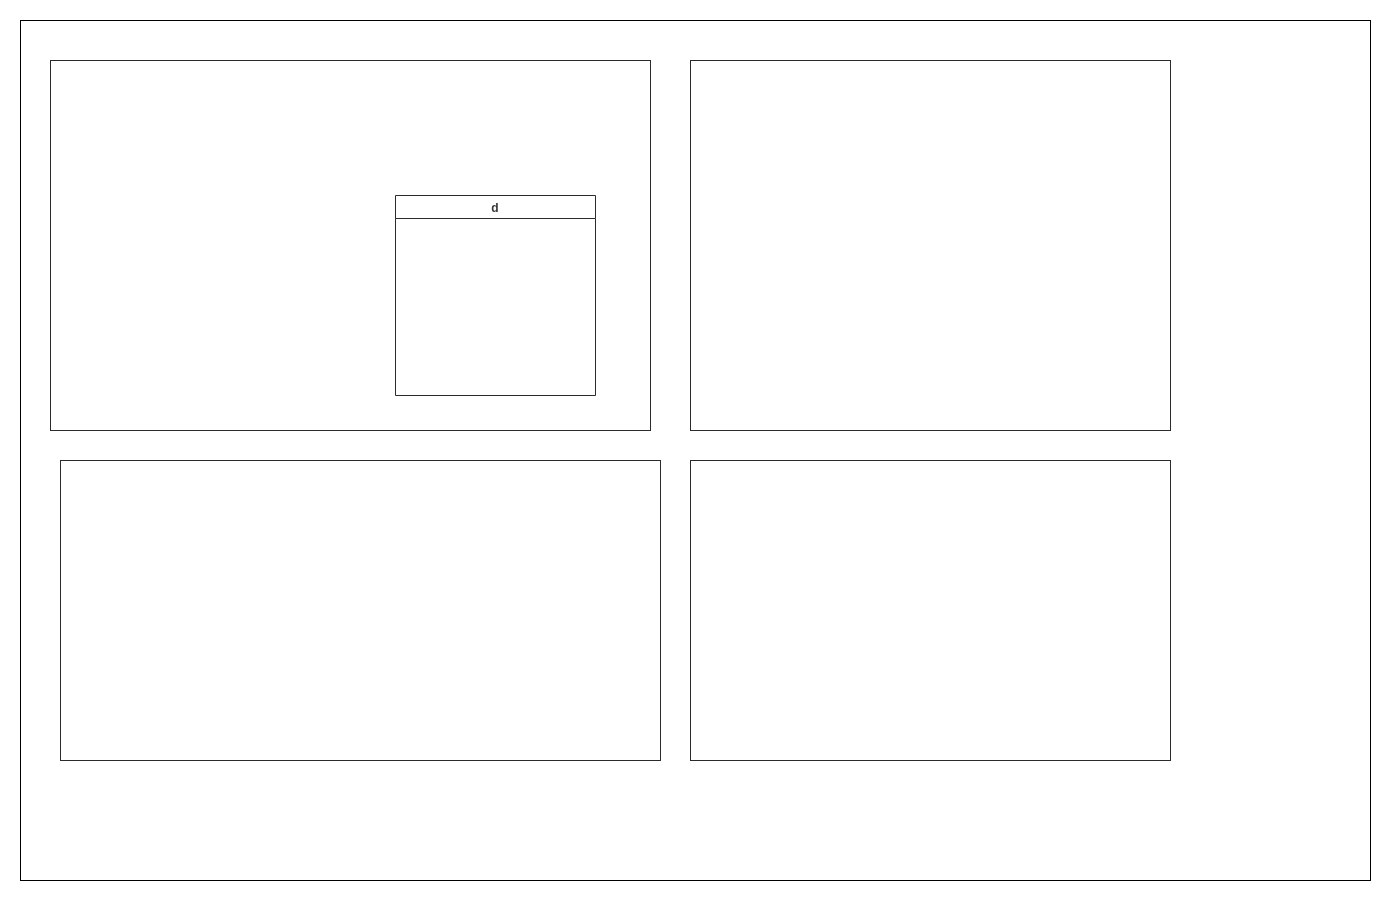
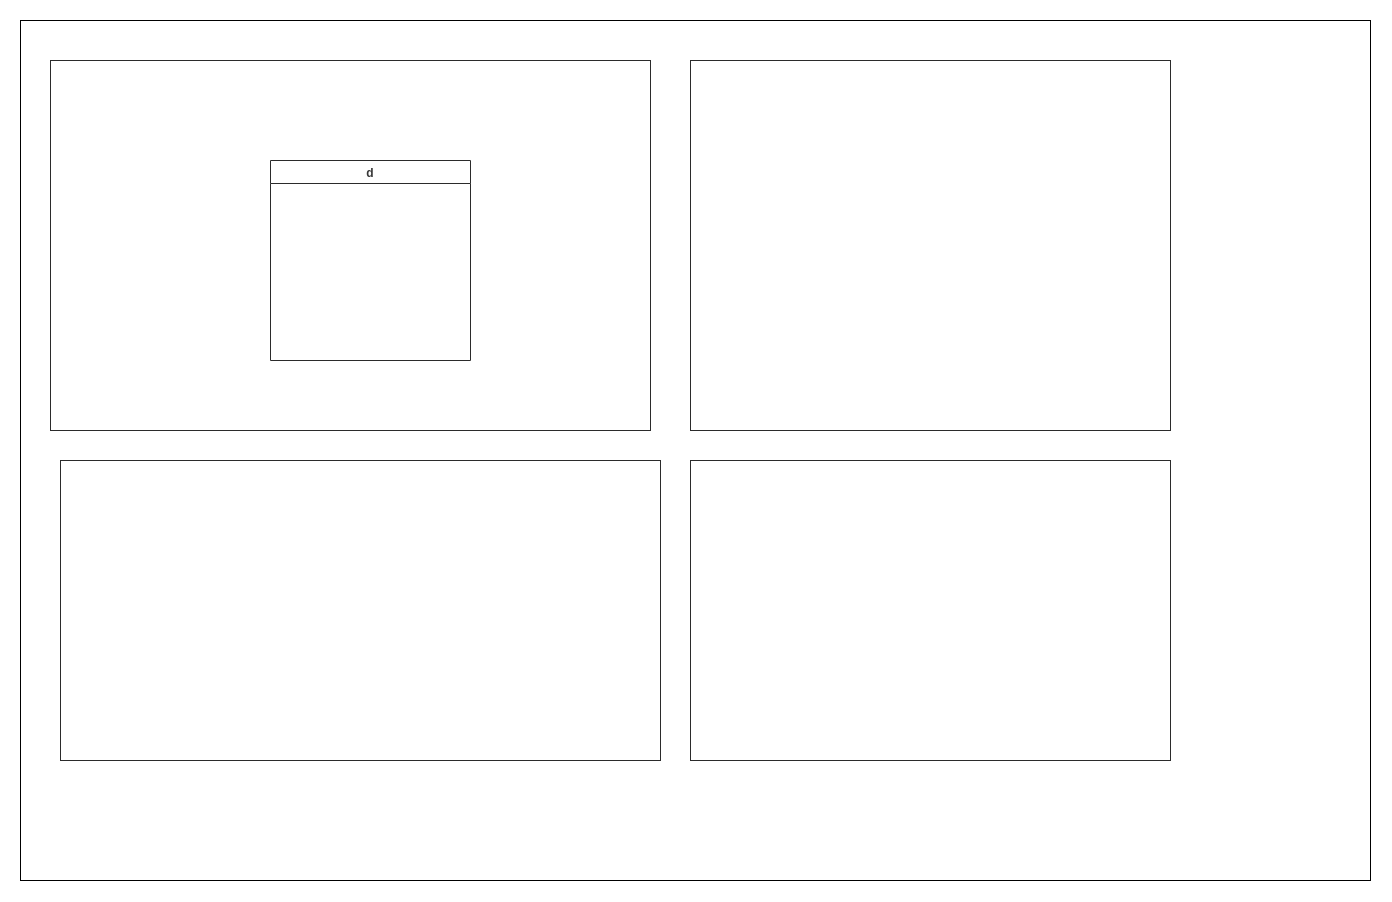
  <mxCell id="0" />
  <mxCell id="1" parent="0" />
  <mxCell id="2" value="" style="rounded=0;whiteSpace=wrap;html=1;fillColor=#FFFFFF;" parent="1" vertex="1"><mxGeometry x="20" y="20" width="1350" height="860" as="geometry" /></mxCell>
  <mxCell id="3" value="" style="rounded=0;whiteSpace=wrap;html=1;fillColor=#FFFFFF;strokeColor=#2B2B2B;" parent="1" vertex="1"><mxGeometry x="50" y="60" width="600" height="370" as="geometry" /></mxCell>
  <mxCell id="4" value="" style="rounded=0;whiteSpace=wrap;html=1;fillColor=#FFFFFF;strokeColor=#2B2B2B;" parent="1" vertex="1"><mxGeometry x="60" y="460" width="600" height="300" as="geometry" /></mxCell>
  <mxCell id="5" value="" style="rounded=0;whiteSpace=wrap;html=1;fillColor=#FFFFFF;strokeColor=#2B2B2B;" parent="1" vertex="1"><mxGeometry x="690" y="60" width="480" height="370" as="geometry" /></mxCell>
  <mxCell id="6" value="" style="rounded=0;whiteSpace=wrap;html=1;fillColor=#FFFFFF;strokeColor=#2B2B2B;" parent="1" vertex="1"><mxGeometry x="690" y="460" width="480" height="300" as="geometry" /></mxCell>
- <mxCell id="7" value="d" style="swimlane;strokeColor=#2B2B2B;fillColor=#FFFFFF;gradientColor=none;fontColor=#383838;startSize=23;" vertex="1" parent="1"><mxGeometry x="395" y="195" width="200" height="200" as="geometry" /></mxCell>
+ <mxCell id="7" value="d" style="swimlane;strokeColor=#2B2B2B;fillColor=#FFFFFF;gradientColor=none;fontColor=#383838;startSize=23;" vertex="1" parent="1"><mxGeometry x="270" y="160" width="200" height="200" as="geometry" /></mxCell>
